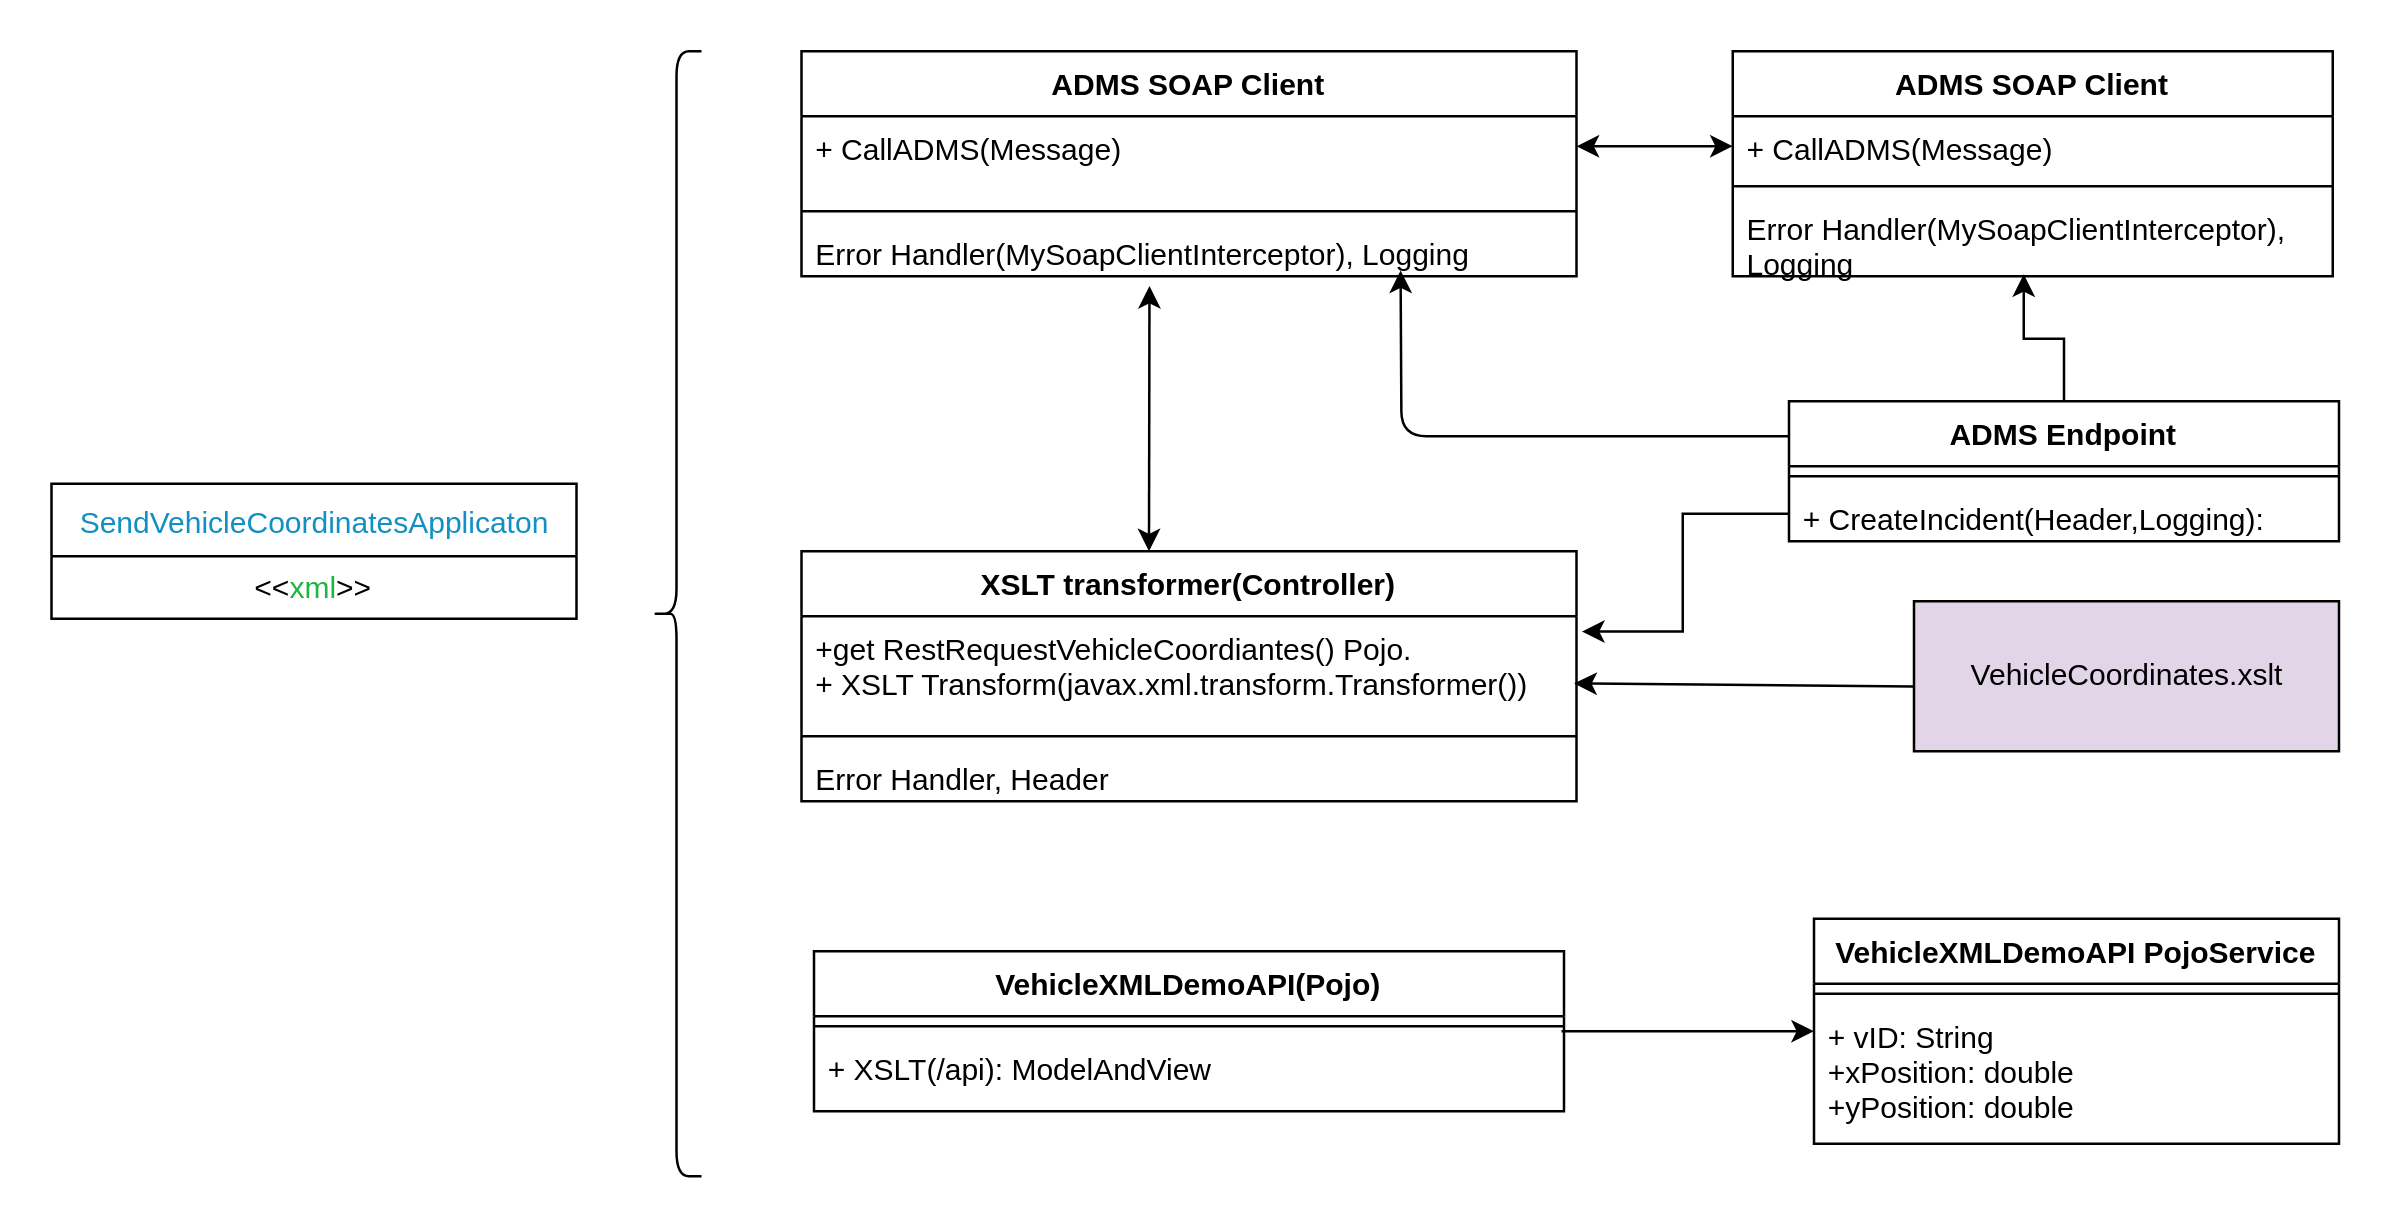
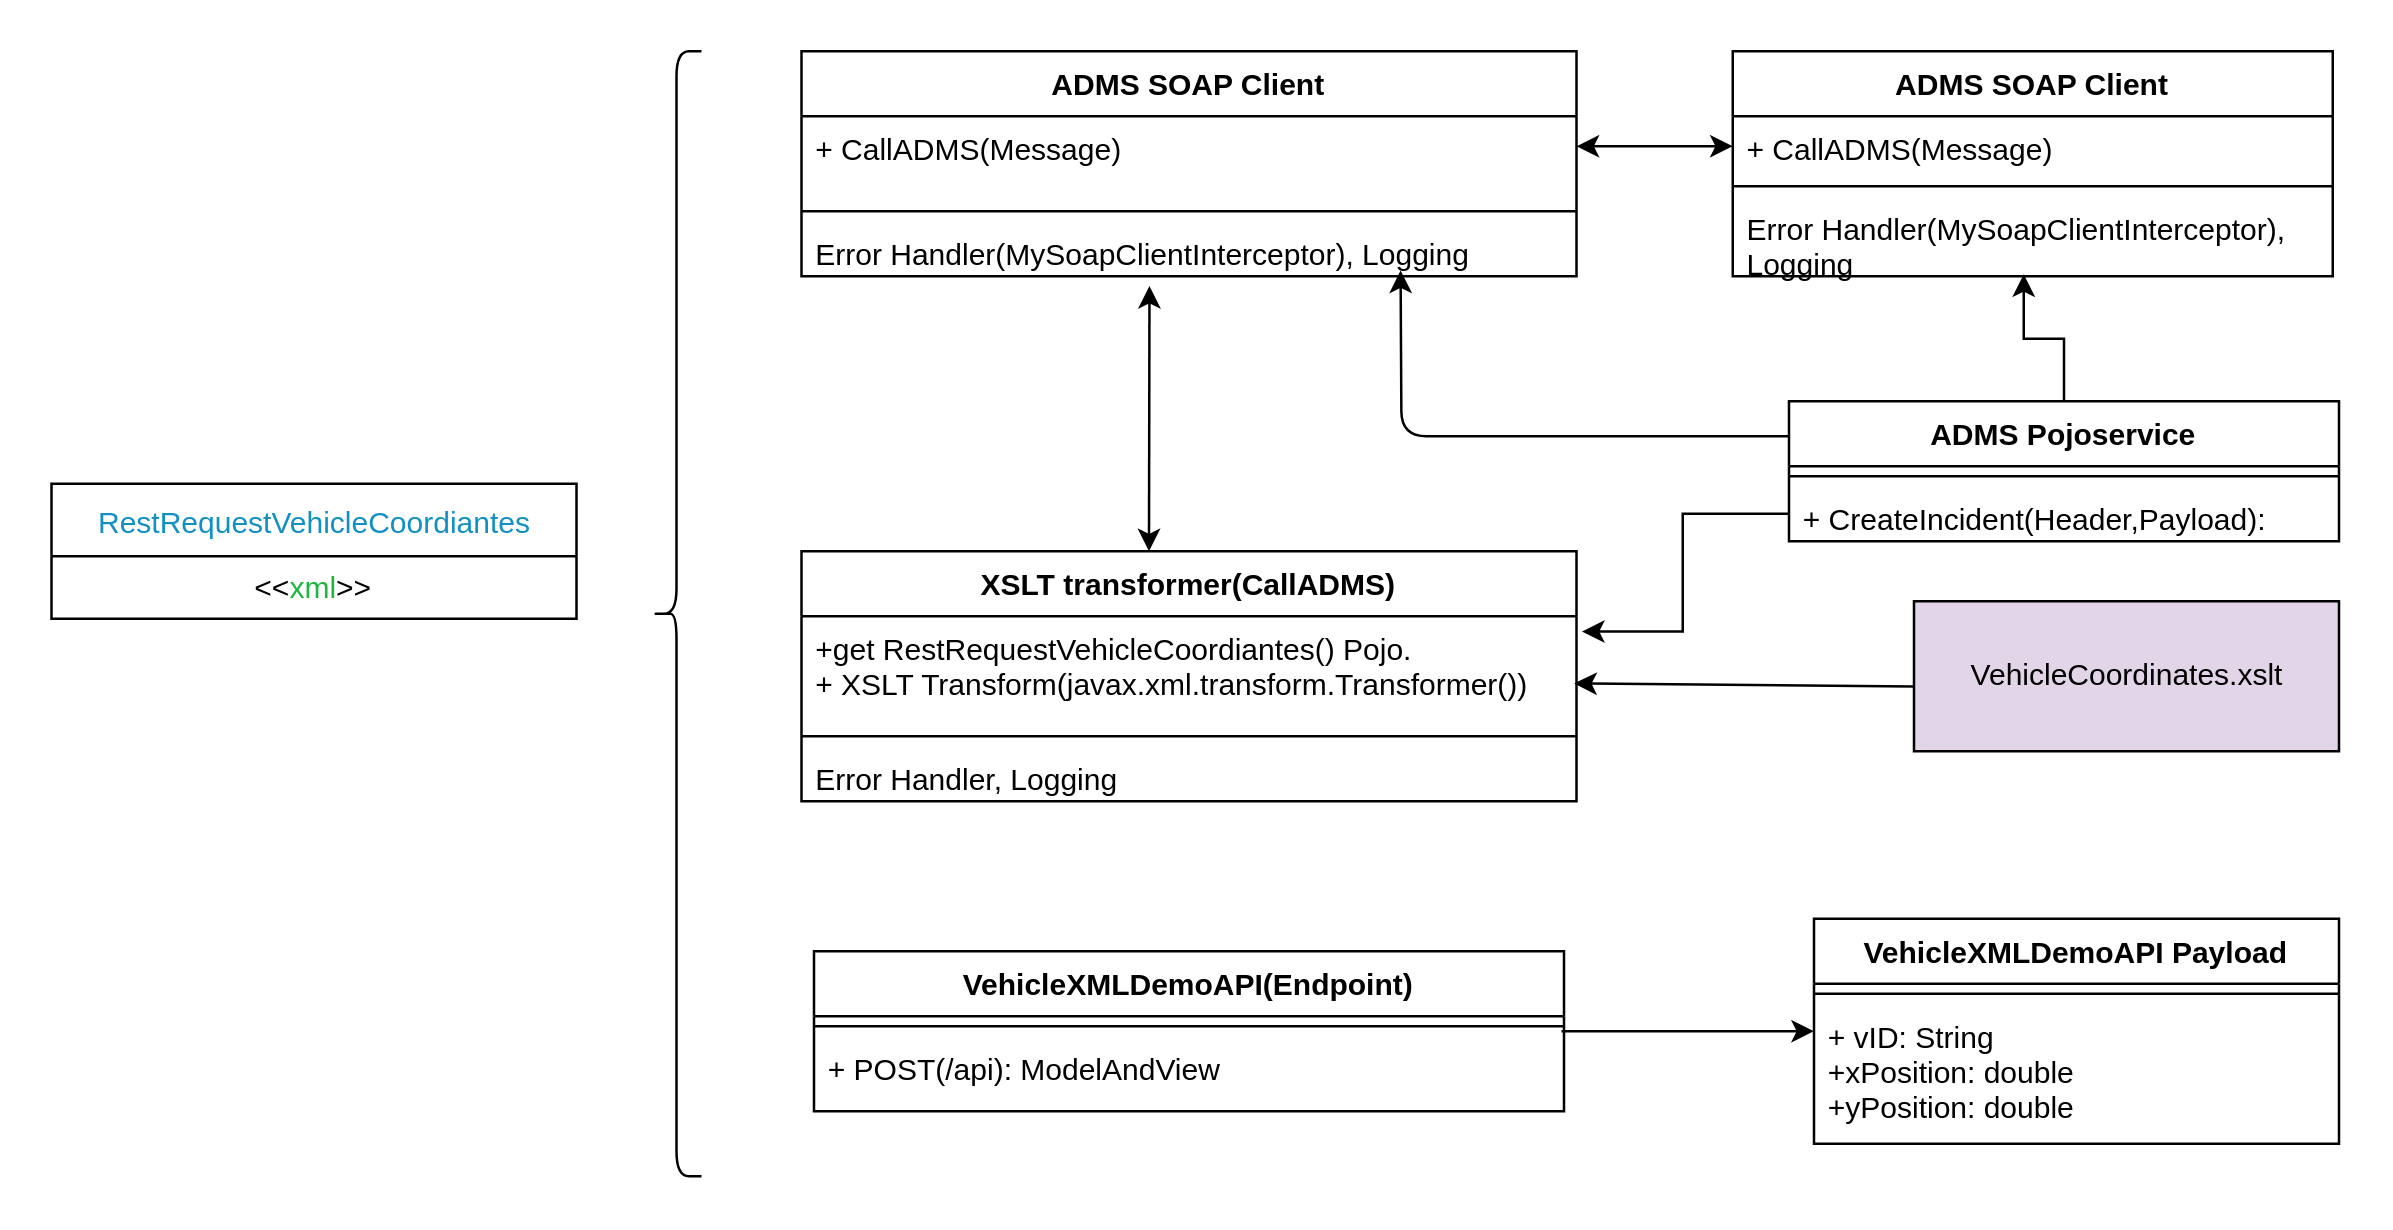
  <mxCell id="0" />
  <mxCell id="1" parent="0" />
- <mxCell id="2" value="&lt;p class=&quot;p1&quot; style=&quot;margin: 0px ; font-weight: 400 ; font-stretch: normal ; line-height: normal ; color: rgb(18 , 144 , 195)&quot;&gt;SendVehicleCoordinatesApplicaton&lt;/p&gt;" style="swimlane;fontStyle=1;align=center;verticalAlign=middle;childLayout=stackLayout;horizontal=1;startSize=29;horizontalStack=0;resizeParent=1;resizeParentMax=0;resizeLast=0;collapsible=0;marginBottom=0;html=1;" vertex="1" parent="1"><mxGeometry x="20" y="193" width="210" height="54" as="geometry" /></mxCell>
+ <mxCell id="2" value="&lt;p class=&quot;p1&quot; style=&quot;margin: 0px ; font-weight: 400 ; font-stretch: normal ; line-height: normal ; color: rgb(18 , 144 , 195)&quot;&gt;RestRequestVehicleCoordiantes&lt;/p&gt;" style="swimlane;fontStyle=1;align=center;verticalAlign=middle;childLayout=stackLayout;horizontal=1;startSize=29;horizontalStack=0;resizeParent=1;resizeParentMax=0;resizeLast=0;collapsible=0;marginBottom=0;html=1;" vertex="1" parent="1"><mxGeometry x="20" y="193" width="210" height="54" as="geometry" /></mxCell>
  <mxCell id="3" value="&amp;lt;&amp;lt;&lt;span style=&quot;color: rgb(30 , 181 , 64)&quot;&gt;xml&lt;/span&gt;&lt;span&gt;&amp;gt;&amp;gt;&lt;/span&gt;" style="text;html=1;strokeColor=none;fillColor=none;align=center;verticalAlign=middle;spacingLeft=4;spacingRight=4;overflow=hidden;rotatable=0;points=[[0,0.5],[1,0.5]];portConstraint=eastwest;" vertex="1" parent="2"><mxGeometry y="29" width="210" height="25" as="geometry" /></mxCell>
- <mxCell id="4" value="VehicleXMLDemoAPI(Pojo)" style="swimlane;fontStyle=1;align=center;verticalAlign=top;childLayout=stackLayout;horizontal=1;startSize=26;horizontalStack=0;resizeParent=1;resizeParentMax=0;resizeLast=0;collapsible=1;marginBottom=0;" vertex="1" parent="1"><mxGeometry x="325" y="380" width="300" height="64" as="geometry" /></mxCell>
+ <mxCell id="4" value="VehicleXMLDemoAPI(Endpoint)" style="swimlane;fontStyle=1;align=center;verticalAlign=top;childLayout=stackLayout;horizontal=1;startSize=26;horizontalStack=0;resizeParent=1;resizeParentMax=0;resizeLast=0;collapsible=1;marginBottom=0;" vertex="1" parent="1"><mxGeometry x="325" y="380" width="300" height="64" as="geometry" /></mxCell>
  <mxCell id="5" value="" style="line;strokeWidth=1;fillColor=none;align=left;verticalAlign=middle;spacingTop=-1;spacingLeft=3;spacingRight=3;rotatable=0;labelPosition=right;points=[];portConstraint=eastwest;" vertex="1" parent="4"><mxGeometry y="26" width="300" height="8" as="geometry" /></mxCell>
- <mxCell id="6" value="+ XSLT(/api): ModelAndView" style="text;strokeColor=none;fillColor=none;align=left;verticalAlign=top;spacingLeft=4;spacingRight=4;overflow=hidden;rotatable=0;points=[[0,0.5],[1,0.5]];portConstraint=eastwest;" vertex="1" parent="4"><mxGeometry y="34" width="300" height="30" as="geometry" /></mxCell>
- <mxCell id="7" value="VehicleXMLDemoAPI PojoService" style="swimlane;fontStyle=1;align=center;verticalAlign=top;childLayout=stackLayout;horizontal=1;startSize=26;horizontalStack=0;resizeParent=1;resizeParentMax=0;resizeLast=0;collapsible=1;marginBottom=0;" vertex="1" parent="1"><mxGeometry x="725" y="367" width="210" height="90" as="geometry" /></mxCell>
+ <mxCell id="6" value="+ POST(/api): ModelAndView" style="text;strokeColor=none;fillColor=none;align=left;verticalAlign=top;spacingLeft=4;spacingRight=4;overflow=hidden;rotatable=0;points=[[0,0.5],[1,0.5]];portConstraint=eastwest;" vertex="1" parent="4"><mxGeometry y="34" width="300" height="30" as="geometry" /></mxCell>
+ <mxCell id="7" value="VehicleXMLDemoAPI Payload" style="swimlane;fontStyle=1;align=center;verticalAlign=top;childLayout=stackLayout;horizontal=1;startSize=26;horizontalStack=0;resizeParent=1;resizeParentMax=0;resizeLast=0;collapsible=1;marginBottom=0;" vertex="1" parent="1"><mxGeometry x="725" y="367" width="210" height="90" as="geometry" /></mxCell>
  <mxCell id="8" value="" style="line;strokeWidth=1;fillColor=none;align=left;verticalAlign=middle;spacingTop=-1;spacingLeft=3;spacingRight=3;rotatable=0;labelPosition=right;points=[];portConstraint=eastwest;" vertex="1" parent="7"><mxGeometry y="26" width="210" height="8" as="geometry" /></mxCell>
  <mxCell id="9" value="+ vID: String&#10;+xPosition: double&#10;+yPosition: double" style="text;strokeColor=none;fillColor=none;align=left;verticalAlign=top;spacingLeft=4;spacingRight=4;overflow=hidden;rotatable=0;points=[[0,0.5],[1,0.5]];portConstraint=eastwest;" vertex="1" parent="7"><mxGeometry y="34" width="210" height="56" as="geometry" /></mxCell>
  <mxCell id="10" value="" style="shape=curlyBracket;whiteSpace=wrap;html=1;rounded=1;" vertex="1" parent="1"><mxGeometry x="260" y="20" width="20" height="450" as="geometry" /></mxCell>
  <mxCell id="11" value="VehicleCoordinates.xslt" style="html=1;fillColor=#e1d5e7;" vertex="1" parent="1"><mxGeometry x="765" y="240" width="170" height="60" as="geometry" /></mxCell>
- <mxCell id="12" value="XSLT transformer(Controller)" style="swimlane;fontStyle=1;align=center;verticalAlign=top;childLayout=stackLayout;horizontal=1;startSize=26;horizontalStack=0;resizeParent=1;resizeParentMax=0;resizeLast=0;collapsible=1;marginBottom=0;" vertex="1" parent="1"><mxGeometry x="320" y="220" width="310" height="100" as="geometry" /></mxCell>
+ <mxCell id="12" value="XSLT transformer(CallADMS)" style="swimlane;fontStyle=1;align=center;verticalAlign=top;childLayout=stackLayout;horizontal=1;startSize=26;horizontalStack=0;resizeParent=1;resizeParentMax=0;resizeLast=0;collapsible=1;marginBottom=0;" vertex="1" parent="1"><mxGeometry x="320" y="220" width="310" height="100" as="geometry" /></mxCell>
  <mxCell id="13" value="+get RestRequestVehicleCoordiantes() Pojo.&#10;+ XSLT Transform(javax.xml.transform.Transformer())" style="text;strokeColor=none;fillColor=none;align=left;verticalAlign=top;spacingLeft=4;spacingRight=4;overflow=hidden;rotatable=0;points=[[0,0.5],[1,0.5]];portConstraint=eastwest;" vertex="1" parent="12"><mxGeometry y="26" width="310" height="44" as="geometry" /></mxCell>
  <mxCell id="14" value="" style="line;strokeWidth=1;fillColor=none;align=left;verticalAlign=middle;spacingTop=-1;spacingLeft=3;spacingRight=3;rotatable=0;labelPosition=right;points=[];portConstraint=eastwest;" vertex="1" parent="12"><mxGeometry y="70" width="310" height="8" as="geometry" /></mxCell>
- <mxCell id="15" value="Error Handler, Header" style="text;strokeColor=none;fillColor=none;align=left;verticalAlign=top;spacingLeft=4;spacingRight=4;overflow=hidden;rotatable=0;points=[[0,0.5],[1,0.5]];portConstraint=eastwest;" vertex="1" parent="12"><mxGeometry y="78" width="310" height="22" as="geometry" /></mxCell>
+ <mxCell id="15" value="Error Handler, Logging" style="text;strokeColor=none;fillColor=none;align=left;verticalAlign=top;spacingLeft=4;spacingRight=4;overflow=hidden;rotatable=0;points=[[0,0.5],[1,0.5]];portConstraint=eastwest;" vertex="1" parent="12"><mxGeometry y="78" width="310" height="22" as="geometry" /></mxCell>
  <mxCell id="16" value="ADMS SOAP Client" style="swimlane;fontStyle=1;align=center;verticalAlign=top;childLayout=stackLayout;horizontal=1;startSize=26;horizontalStack=0;resizeParent=1;resizeParentMax=0;resizeLast=0;collapsible=1;marginBottom=0;" vertex="1" parent="1"><mxGeometry x="320" y="20" width="310" height="90" as="geometry" /></mxCell>
  <mxCell id="17" value="+ CallADMS(Message)" style="text;strokeColor=none;fillColor=none;align=left;verticalAlign=top;spacingLeft=4;spacingRight=4;overflow=hidden;rotatable=0;points=[[0,0.5],[1,0.5]];portConstraint=eastwest;" vertex="1" parent="16"><mxGeometry y="26" width="310" height="34" as="geometry" /></mxCell>
  <mxCell id="18" value="" style="line;strokeWidth=1;fillColor=none;align=left;verticalAlign=middle;spacingTop=-1;spacingLeft=3;spacingRight=3;rotatable=0;labelPosition=right;points=[];portConstraint=eastwest;" vertex="1" parent="16"><mxGeometry y="60" width="310" height="8" as="geometry" /></mxCell>
  <mxCell id="19" value="Error Handler(MySoapClientInterceptor), Logging" style="text;strokeColor=none;fillColor=none;align=left;verticalAlign=top;spacingLeft=4;spacingRight=4;overflow=hidden;rotatable=0;points=[[0,0.5],[1,0.5]];portConstraint=eastwest;" vertex="1" parent="16"><mxGeometry y="68" width="310" height="22" as="geometry" /></mxCell>
  <mxCell id="20" style="edgeStyle=orthogonalEdgeStyle;rounded=0;orthogonalLoop=1;jettySize=auto;html=1;exitX=0.5;exitY=0;exitDx=0;exitDy=0;entryX=0.485;entryY=0.975;entryDx=0;entryDy=0;entryPerimeter=0;" edge="1" parent="1" source="21" target="31"><mxGeometry relative="1" as="geometry" /></mxCell>
- <mxCell id="21" value="ADMS Endpoint" style="swimlane;fontStyle=1;align=center;verticalAlign=top;childLayout=stackLayout;horizontal=1;startSize=26;horizontalStack=0;resizeParent=1;resizeParentMax=0;resizeLast=0;collapsible=1;marginBottom=0;" vertex="1" parent="1"><mxGeometry x="715" y="160" width="220" height="56" as="geometry" /></mxCell>
+ <mxCell id="21" value="ADMS Pojoservice" style="swimlane;fontStyle=1;align=center;verticalAlign=top;childLayout=stackLayout;horizontal=1;startSize=26;horizontalStack=0;resizeParent=1;resizeParentMax=0;resizeLast=0;collapsible=1;marginBottom=0;" vertex="1" parent="1"><mxGeometry x="715" y="160" width="220" height="56" as="geometry" /></mxCell>
  <mxCell id="22" value="" style="line;strokeWidth=1;fillColor=none;align=left;verticalAlign=middle;spacingTop=-1;spacingLeft=3;spacingRight=3;rotatable=0;labelPosition=right;points=[];portConstraint=eastwest;" vertex="1" parent="21"><mxGeometry y="26" width="220" height="8" as="geometry" /></mxCell>
- <mxCell id="23" value="+ CreateIncident(Header,Logging):" style="text;strokeColor=none;fillColor=none;align=left;verticalAlign=top;spacingLeft=4;spacingRight=4;overflow=hidden;rotatable=0;points=[[0,0.5],[1,0.5]];portConstraint=eastwest;" vertex="1" parent="21"><mxGeometry y="34" width="220" height="22" as="geometry" /></mxCell>
+ <mxCell id="23" value="+ CreateIncident(Header,Payload):" style="text;strokeColor=none;fillColor=none;align=left;verticalAlign=top;spacingLeft=4;spacingRight=4;overflow=hidden;rotatable=0;points=[[0,0.5],[1,0.5]];portConstraint=eastwest;" vertex="1" parent="21"><mxGeometry y="34" width="220" height="22" as="geometry" /></mxCell>
  <mxCell id="24" value="" style="endArrow=classic;startArrow=classic;html=1;entryX=0.449;entryY=1.177;entryDx=0;entryDy=0;entryPerimeter=0;" edge="1" parent="1" target="19"><mxGeometry width="50" height="50" relative="1" as="geometry"><mxPoint x="459" y="220" as="sourcePoint" /><mxPoint x="459.17" y="169.996" as="targetPoint" /></mxGeometry></mxCell>
  <mxCell id="25" value="" style="endArrow=classic;html=1;entryX=0;entryY=0.5;entryDx=0;entryDy=0;" edge="1" parent="1" target="7"><mxGeometry width="50" height="50" relative="1" as="geometry"><mxPoint x="624" y="412" as="sourcePoint" /><mxPoint x="675" y="390" as="targetPoint" /></mxGeometry></mxCell>
  <mxCell id="26" value="" style="endArrow=classic;html=1;entryX=0.997;entryY=0.611;entryDx=0;entryDy=0;entryPerimeter=0;exitX=-0.002;exitY=0.569;exitDx=0;exitDy=0;exitPerimeter=0;" edge="1" parent="1" target="13" source="11"><mxGeometry width="50" height="50" relative="1" as="geometry"><mxPoint x="715" y="273" as="sourcePoint" /><mxPoint x="685" y="270" as="targetPoint" /></mxGeometry></mxCell>
  <mxCell id="27" style="edgeStyle=orthogonalEdgeStyle;rounded=0;orthogonalLoop=1;jettySize=auto;html=1;exitX=0;exitY=0.5;exitDx=0;exitDy=0;entryX=1.007;entryY=0.139;entryDx=0;entryDy=0;entryPerimeter=0;" edge="1" parent="1" source="23" target="13"><mxGeometry relative="1" as="geometry" /></mxCell>
  <mxCell id="28" value="ADMS SOAP Client" style="swimlane;fontStyle=1;align=center;verticalAlign=top;childLayout=stackLayout;horizontal=1;startSize=26;horizontalStack=0;resizeParent=1;resizeParentMax=0;resizeLast=0;collapsible=1;marginBottom=0;" vertex="1" parent="1"><mxGeometry x="692.5" y="20" width="240" height="90" as="geometry" /></mxCell>
  <mxCell id="29" value="+ CallADMS(Message)" style="text;strokeColor=none;fillColor=none;align=left;verticalAlign=top;spacingLeft=4;spacingRight=4;overflow=hidden;rotatable=0;points=[[0,0.5],[1,0.5]];portConstraint=eastwest;" vertex="1" parent="28"><mxGeometry y="26" width="240" height="24" as="geometry" /></mxCell>
  <mxCell id="30" value="" style="line;strokeWidth=1;fillColor=none;align=left;verticalAlign=middle;spacingTop=-1;spacingLeft=3;spacingRight=3;rotatable=0;labelPosition=right;points=[];portConstraint=eastwest;" vertex="1" parent="28"><mxGeometry y="50" width="240" height="8" as="geometry" /></mxCell>
  <mxCell id="31" value="Error Handler(MySoapClientInterceptor),&#10;Logging" style="text;strokeColor=none;fillColor=none;align=left;verticalAlign=top;spacingLeft=4;spacingRight=4;overflow=hidden;rotatable=0;points=[[0,0.5],[1,0.5]];portConstraint=eastwest;" vertex="1" parent="28"><mxGeometry y="58" width="240" height="32" as="geometry" /></mxCell>
  <mxCell id="32" value="" style="endArrow=classic;startArrow=classic;html=1;entryX=0;entryY=0.5;entryDx=0;entryDy=0;exitX=1;exitY=0.353;exitDx=0;exitDy=0;exitPerimeter=0;" edge="1" parent="1" source="17" target="29"><mxGeometry width="50" height="50" relative="1" as="geometry"><mxPoint x="630" y="100" as="sourcePoint" /><mxPoint x="680" y="50" as="targetPoint" /></mxGeometry></mxCell>
  <mxCell id="33" value="" style="endArrow=classic;html=1;entryX=0.773;entryY=0.894;entryDx=0;entryDy=0;entryPerimeter=0;exitX=0;exitY=0.25;exitDx=0;exitDy=0;" edge="1" parent="1" source="21" target="19"><mxGeometry width="50" height="50" relative="1" as="geometry"><mxPoint x="590" y="190" as="sourcePoint" /><mxPoint x="640" y="140" as="targetPoint" /><Array as="points"><mxPoint x="560" y="174" /></Array></mxGeometry></mxCell>
